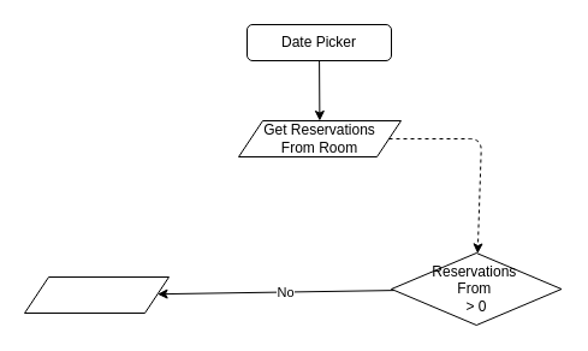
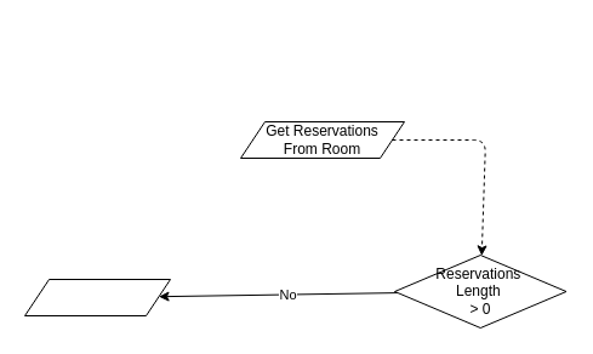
  <mxCell id="0" />
  <mxCell id="1" parent="0" />
- <mxCell id="2" value="" style="edgeStyle=none;html=1;" edge="1" parent="1" source="3" target="5"><mxGeometry relative="1" as="geometry" /></mxCell>
- <mxCell id="3" value="Date Picker" style="rounded=1;whiteSpace=wrap;html=1;" vertex="1" parent="1"><mxGeometry x="205" y="20" width="120" height="30" as="geometry" /></mxCell>
  <mxCell id="4" value="" style="edgeStyle=none;html=1;dashed=1;" edge="1" parent="1" source="5" target="8"><mxGeometry relative="1" as="geometry"><Array as="points"><mxPoint x="400" y="115" /></Array></mxGeometry></mxCell>
  <mxCell id="5" value="Get Reservations&lt;div&gt;From Room&lt;/div&gt;" style="shape=parallelogram;perimeter=parallelogramPerimeter;whiteSpace=wrap;html=1;fixedSize=1;" vertex="1" parent="1"><mxGeometry x="198" y="100" width="135" height="30" as="geometry" /></mxCell>
  <mxCell id="6" style="edgeStyle=none;html=1;" edge="1" parent="1" source="8" target="9"><mxGeometry relative="1" as="geometry"><mxPoint x="120" y="230" as="targetPoint" /></mxGeometry></mxCell>
  <mxCell id="7" value="No" style="edgeLabel;html=1;align=center;verticalAlign=middle;resizable=0;points=[];" vertex="1" connectable="0" parent="6"><mxGeometry x="-0.073" relative="1" as="geometry"><mxPoint as="offset" /></mxGeometry></mxCell>
- <mxCell id="8" value="Reservations&amp;nbsp;&lt;div&gt;From&amp;nbsp;&lt;div&gt;&amp;gt; 0&lt;/div&gt;&lt;/div&gt;" style="rhombus;whiteSpace=wrap;html=1;" vertex="1" parent="1"><mxGeometry x="325" y="210" width="141.5" height="60" as="geometry" /></mxCell>
+ <mxCell id="8" value="Reservations&amp;nbsp;&lt;div&gt;Length&amp;nbsp;&lt;div&gt;&amp;gt; 0&lt;/div&gt;&lt;/div&gt;" style="rhombus;whiteSpace=wrap;html=1;" vertex="1" parent="1"><mxGeometry x="325" y="210" width="141.5" height="60" as="geometry" /></mxCell>
  <mxCell id="9" value="" style="shape=parallelogram;perimeter=parallelogramPerimeter;whiteSpace=wrap;html=1;fixedSize=1;" vertex="1" parent="1"><mxGeometry x="20" y="230" width="120" height="30" as="geometry" /></mxCell>
